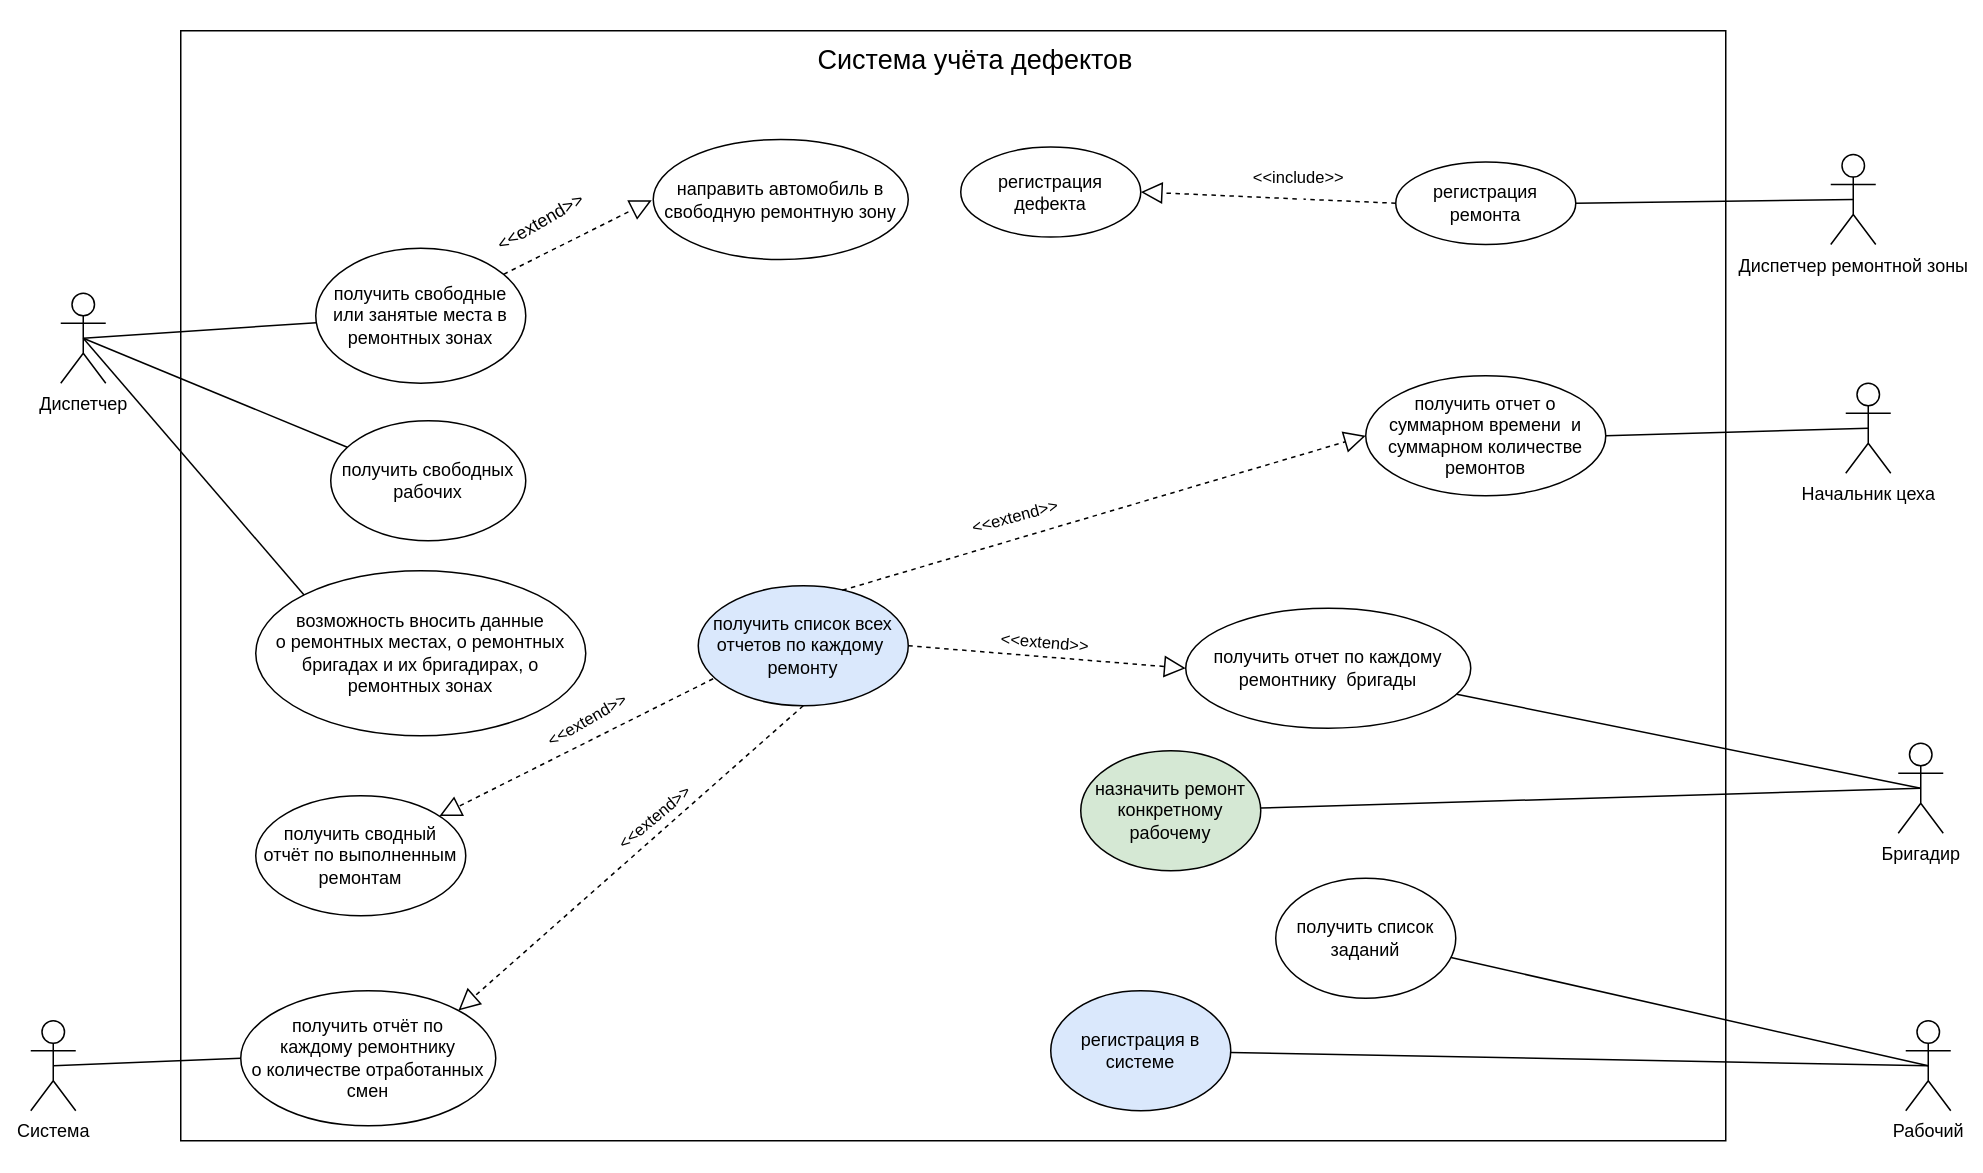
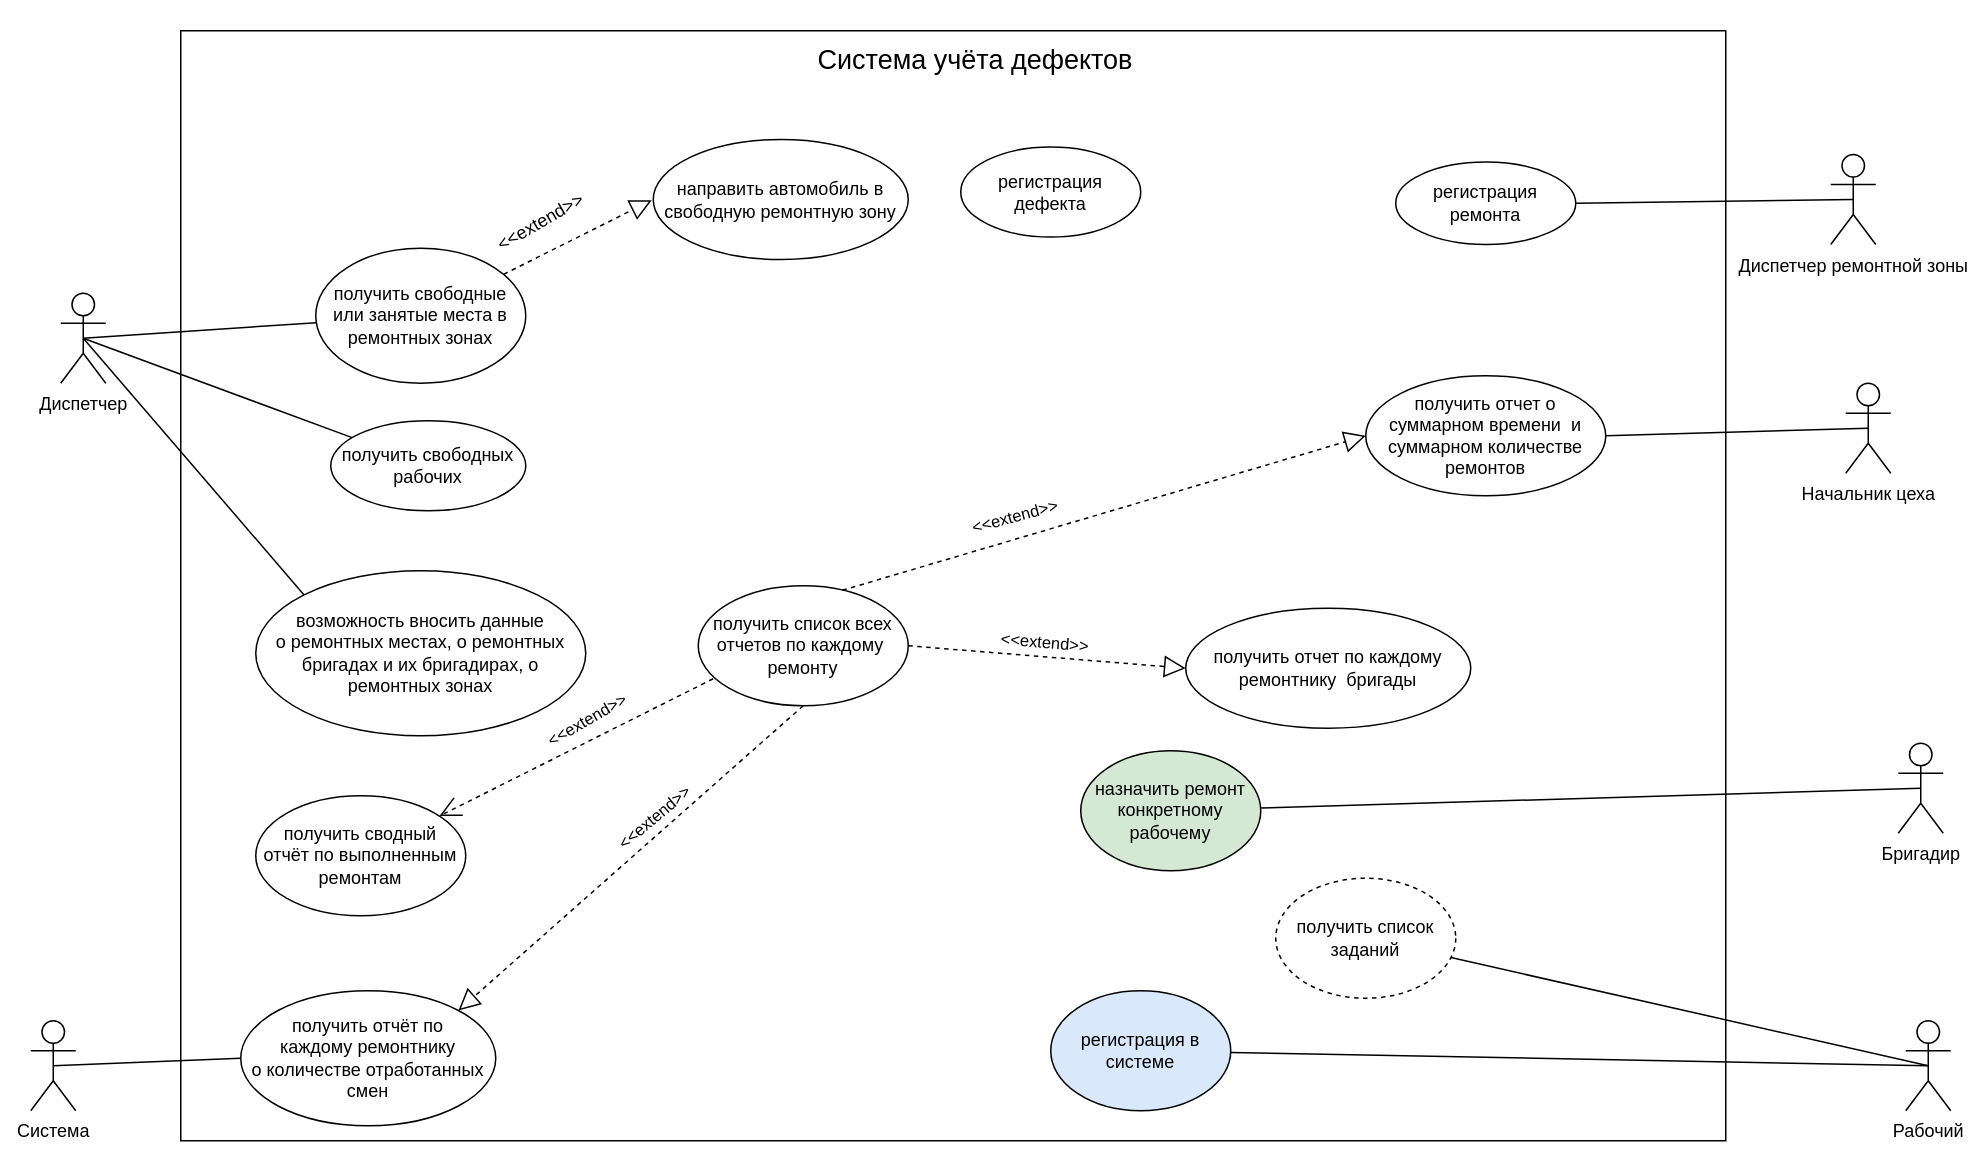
  <mxCell id="0" />
  <mxCell id="1" parent="0" />
  <mxCell id="2" value="Рабочий" style="shape=umlActor;verticalLabelPosition=bottom;labelBackgroundColor=#ffffff;verticalAlign=top;html=1;outlineConnect=0;" vertex="1" parent="1"><mxGeometry x="1270" y="680" width="30" height="60" as="geometry" /></mxCell>
  <mxCell id="3" value="" style="rounded=0;whiteSpace=wrap;html=1;" vertex="1" parent="1"><mxGeometry x="120" y="20" width="1030" height="740" as="geometry" /></mxCell>
  <mxCell id="4" value="регистрация в системе" style="ellipse;whiteSpace=wrap;html=1;fillColor=#dae8fc;" vertex="1" parent="1"><mxGeometry x="700" y="660" width="120" height="80" as="geometry" /></mxCell>
- <mxCell id="5" value="получить список заданий" style="ellipse;whiteSpace=wrap;html=1;" vertex="1" parent="1"><mxGeometry x="850" y="585" width="120" height="80" as="geometry" /></mxCell>
+ <mxCell id="5" value="получить список заданий" style="ellipse;whiteSpace=wrap;html=1;dashed=1;" vertex="1" parent="1"><mxGeometry x="850" y="585" width="120" height="80" as="geometry" /></mxCell>
  <mxCell id="6" value="" style="endArrow=none;html=1;exitX=0.5;exitY=0.5;exitDx=0;exitDy=0;exitPerimeter=0;" edge="1" parent="1" source="2" target="5"><mxGeometry width="50" height="50" relative="1" as="geometry"><mxPoint x="460" y="730" as="sourcePoint" /><mxPoint x="510" y="680" as="targetPoint" /></mxGeometry></mxCell>
  <mxCell id="7" value="" style="endArrow=none;html=1;exitX=0.5;exitY=0.5;exitDx=0;exitDy=0;exitPerimeter=0;" edge="1" parent="1" source="2" target="4"><mxGeometry width="50" height="50" relative="1" as="geometry"><mxPoint x="460" y="730" as="sourcePoint" /><mxPoint x="510" y="680" as="targetPoint" /></mxGeometry></mxCell>
  <mxCell id="8" value="Диспетчер" style="shape=umlActor;verticalLabelPosition=bottom;labelBackgroundColor=#ffffff;verticalAlign=top;html=1;outlineConnect=0;" vertex="1" parent="1"><mxGeometry x="40" y="195" width="30" height="60" as="geometry" /></mxCell>
  <mxCell id="9" value="получить свободные или занятые места в ремонтных зонах" style="ellipse;whiteSpace=wrap;html=1;" vertex="1" parent="1"><mxGeometry x="210" y="165" width="140" height="90" as="geometry" /></mxCell>
  <mxCell id="10" value="" style="resizable=0;html=1;align=right;verticalAlign=bottom;labelBackgroundColor=#ffffff;fontSize=10;" connectable="0" vertex="1" parent="1"><mxGeometry x="299.5" y="255" as="geometry" /></mxCell>
- <mxCell id="11" value="получить свободных рабочих" style="ellipse;whiteSpace=wrap;html=1;" vertex="1" parent="1"><mxGeometry x="220" y="280" width="130" height="80" as="geometry" /></mxCell>
+ <mxCell id="11" value="получить свободных рабочих" style="ellipse;whiteSpace=wrap;html=1;" vertex="1" parent="1"><mxGeometry x="220" y="280" width="130" height="60" as="geometry" /></mxCell>
  <mxCell id="12" value="" style="resizable=0;html=1;align=left;verticalAlign=bottom;labelBackgroundColor=#ffffff;fontSize=10;" connectable="0" vertex="1" parent="1"><mxGeometry x="300.04" y="360" as="geometry" /></mxCell>
  <mxCell id="13" value="&amp;lt;&amp;lt;extend&amp;gt;&amp;gt;" style="text;html=1;strokeColor=none;fillColor=none;align=center;verticalAlign=middle;whiteSpace=wrap;rounded=0;rotation=-30;" vertex="1" parent="1"><mxGeometry x="320" y="137.5" width="80" height="20" as="geometry" /></mxCell>
  <mxCell id="14" value="направить автомобиль в свободную ремонтную зону" style="ellipse;whiteSpace=wrap;html=1;" vertex="1" parent="1"><mxGeometry x="435" y="92.5" width="170" height="80" as="geometry" /></mxCell>
  <mxCell id="15" value="" style="endArrow=block;dashed=1;endFill=0;endSize=12;html=1;" edge="1" parent="1" source="9"><mxGeometry width="160" relative="1" as="geometry"><mxPoint x="450" y="390" as="sourcePoint" /><mxPoint x="434" y="133" as="targetPoint" /></mxGeometry></mxCell>
  <mxCell id="16" value="&lt;div&gt;возможность вносить данные&lt;/div&gt;&lt;div&gt;о ремонтных местах, о ремонтных бригадах и их бригадирах, о ремонтных зонах&lt;br&gt;&lt;/div&gt;" style="ellipse;whiteSpace=wrap;html=1;" vertex="1" parent="1"><mxGeometry x="170" y="380" width="220" height="110" as="geometry" /></mxCell>
  <mxCell id="17" value="" style="endArrow=none;html=1;entryX=0.5;entryY=0.5;entryDx=0;entryDy=0;entryPerimeter=0;exitX=0;exitY=0;exitDx=0;exitDy=0;" edge="1" parent="1" source="16" target="8"><mxGeometry width="50" height="50" relative="1" as="geometry"><mxPoint x="500" y="420" as="sourcePoint" /><mxPoint x="550" y="370" as="targetPoint" /></mxGeometry></mxCell>
  <mxCell id="18" value="" style="endArrow=none;html=1;exitX=0.5;exitY=0.5;exitDx=0;exitDy=0;exitPerimeter=0;" edge="1" parent="1" source="8" target="11"><mxGeometry width="50" height="50" relative="1" as="geometry"><mxPoint x="500" y="420" as="sourcePoint" /><mxPoint x="550" y="370" as="targetPoint" /></mxGeometry></mxCell>
  <mxCell id="19" value="" style="endArrow=none;html=1;exitX=0.5;exitY=0.5;exitDx=0;exitDy=0;exitPerimeter=0;" edge="1" parent="1" source="8" target="9"><mxGeometry width="50" height="50" relative="1" as="geometry"><mxPoint x="80" y="210" as="sourcePoint" /><mxPoint x="550" y="370" as="targetPoint" /></mxGeometry></mxCell>
  <mxCell id="20" value="&lt;div&gt;получить сводный &lt;br&gt;&lt;/div&gt;&lt;div&gt;отчёт по выполненным ремонтам&lt;br&gt;&lt;/div&gt;" style="ellipse;whiteSpace=wrap;html=1;" vertex="1" parent="1"><mxGeometry x="170" y="530" width="140" height="80" as="geometry" /></mxCell>
  <mxCell id="21" value="Система" style="shape=umlActor;verticalLabelPosition=bottom;labelBackgroundColor=#ffffff;verticalAlign=top;html=1;outlineConnect=0;" vertex="1" parent="1"><mxGeometry x="20" y="680" width="30" height="60" as="geometry" /></mxCell>
  <mxCell id="22" value="&lt;div&gt;получить отчёт по &lt;br&gt;&lt;/div&gt;&lt;div&gt;каждому ремонтнику&lt;/div&gt;&lt;div&gt;о количестве отработанных смен&lt;br&gt;&lt;/div&gt;" style="ellipse;whiteSpace=wrap;html=1;" vertex="1" parent="1"><mxGeometry x="160" y="660" width="170" height="90" as="geometry" /></mxCell>
  <mxCell id="23" value="" style="endArrow=none;html=1;entryX=0;entryY=0.5;entryDx=0;entryDy=0;exitX=0.5;exitY=0.5;exitDx=0;exitDy=0;exitPerimeter=0;" edge="1" parent="1" source="21" target="22"><mxGeometry width="50" height="50" relative="1" as="geometry"><mxPoint x="420" y="640" as="sourcePoint" /><mxPoint x="470" y="590" as="targetPoint" /></mxGeometry></mxCell>
  <mxCell id="24" value="Начальник цеха" style="shape=umlActor;verticalLabelPosition=bottom;labelBackgroundColor=#ffffff;verticalAlign=top;html=1;outlineConnect=0;" vertex="1" parent="1"><mxGeometry x="1230" y="255" width="30" height="60" as="geometry" /></mxCell>
  <mxCell id="25" value="регистрация дефекта" style="ellipse;whiteSpace=wrap;html=1;" vertex="1" parent="1"><mxGeometry x="640" y="97.5" width="120" height="60" as="geometry" /></mxCell>
  <mxCell id="26" value="получить отчет о суммарном времени&amp;nbsp; и суммарном количестве ремонтов" style="ellipse;whiteSpace=wrap;html=1;" vertex="1" parent="1"><mxGeometry x="910" y="250" width="160" height="80" as="geometry" /></mxCell>
  <mxCell id="27" value="Бригадир" style="shape=umlActor;verticalLabelPosition=bottom;labelBackgroundColor=#ffffff;verticalAlign=top;html=1;outlineConnect=0;" vertex="1" parent="1"><mxGeometry x="1265" y="495" width="30" height="60" as="geometry" /></mxCell>
  <mxCell id="28" value="&lt;div&gt;назначить ремонт &lt;br&gt;&lt;/div&gt;&lt;div&gt;конкретному рабочему&lt;br&gt;&lt;/div&gt;" style="ellipse;whiteSpace=wrap;html=1;fillColor=#d5e8d4;" vertex="1" parent="1"><mxGeometry x="720" y="500" width="120" height="80" as="geometry" /></mxCell>
  <mxCell id="29" value="получить отчет по каждому ремонтнику&amp;nbsp; бригады" style="ellipse;whiteSpace=wrap;html=1;" vertex="1" parent="1"><mxGeometry x="790" y="405" width="190" height="80" as="geometry" /></mxCell>
  <mxCell id="30" value="Диспетчер ремонтной зоны" style="shape=umlActor;verticalLabelPosition=bottom;labelBackgroundColor=#ffffff;verticalAlign=top;html=1;" vertex="1" parent="1"><mxGeometry x="1220" y="102.5" width="30" height="60" as="geometry" /></mxCell>
  <mxCell id="31" value="регистрация ремонта" style="ellipse;whiteSpace=wrap;html=1;" vertex="1" parent="1"><mxGeometry x="930" y="107.5" width="120" height="55" as="geometry" /></mxCell>
- <mxCell id="32" value="" style="endArrow=block;dashed=1;endFill=0;endSize=12;html=1;exitX=0;exitY=0.5;exitDx=0;exitDy=0;entryX=1;entryY=0.5;entryDx=0;entryDy=0;" edge="1" parent="1" source="31" target="25"><mxGeometry width="160" relative="1" as="geometry"><mxPoint x="790" y="190" as="sourcePoint" /><mxPoint x="640" y="133" as="targetPoint" /></mxGeometry></mxCell>
- <mxCell id="33" value="&amp;nbsp;" style="edgeLabel;html=1;align=center;verticalAlign=middle;resizable=0;points=[];" vertex="1" connectable="0" parent="32"><mxGeometry x="-0.25" relative="1" as="geometry"><mxPoint as="offset" /></mxGeometry></mxCell>
- <mxCell id="34" value="&amp;lt;&amp;lt;include&amp;gt;&amp;gt;" style="edgeLabel;html=1;align=center;verticalAlign=middle;resizable=0;points=[];" vertex="1" connectable="0" parent="32"><mxGeometry x="-0.226" y="1" relative="1" as="geometry"><mxPoint y="-15.22" as="offset" /></mxGeometry></mxCell>
  <mxCell id="35" value="" style="endArrow=none;html=1;entryX=0.5;entryY=0.5;entryDx=0;entryDy=0;entryPerimeter=0;exitX=1;exitY=0.5;exitDx=0;exitDy=0;" edge="1" parent="1" source="31" target="30"><mxGeometry width="50" height="50" relative="1" as="geometry"><mxPoint x="850" y="220" as="sourcePoint" /><mxPoint x="900" y="170" as="targetPoint" /></mxGeometry></mxCell>
  <mxCell id="36" value="" style="endArrow=none;html=1;entryX=0.5;entryY=0.5;entryDx=0;entryDy=0;entryPerimeter=0;" edge="1" parent="1" source="28" target="27"><mxGeometry width="50" height="50" relative="1" as="geometry"><mxPoint x="650" y="540" as="sourcePoint" /><mxPoint x="700" y="490" as="targetPoint" /></mxGeometry></mxCell>
- <mxCell id="37" value="получить список всех отчетов по каждому&amp;nbsp; ремонту" style="ellipse;whiteSpace=wrap;html=1;fillColor=#dae8fc;" vertex="1" parent="1"><mxGeometry x="465" y="390" width="140" height="80" as="geometry" /></mxCell>
+ <mxCell id="37" value="получить список всех отчетов по каждому&amp;nbsp; ремонту" style="ellipse;whiteSpace=wrap;html=1;" vertex="1" parent="1"><mxGeometry x="465" y="390" width="140" height="80" as="geometry" /></mxCell>
  <mxCell id="38" value="" style="endArrow=block;dashed=1;endFill=0;endSize=12;html=1;entryX=0;entryY=0.5;entryDx=0;entryDy=0;exitX=0.686;exitY=0.038;exitDx=0;exitDy=0;exitPerimeter=0;" edge="1" parent="1" source="37" target="26"><mxGeometry width="160" relative="1" as="geometry"><mxPoint x="760" y="350" as="sourcePoint" /><mxPoint x="920" y="350" as="targetPoint" /></mxGeometry></mxCell>
  <mxCell id="39" value="&amp;lt;&amp;lt;extend&amp;gt;&amp;gt;" style="edgeLabel;html=1;align=center;verticalAlign=middle;resizable=0;points=[];rotation=-15;" vertex="1" connectable="0" parent="38"><mxGeometry x="-0.341" y="1" relative="1" as="geometry"><mxPoint y="-14.71" as="offset" /></mxGeometry></mxCell>
  <mxCell id="40" value="" style="endArrow=block;dashed=1;endFill=0;endSize=12;html=1;entryX=0;entryY=0.5;entryDx=0;entryDy=0;exitX=1;exitY=0.5;exitDx=0;exitDy=0;" edge="1" parent="1" source="37" target="29"><mxGeometry width="160" relative="1" as="geometry"><mxPoint x="760" y="350" as="sourcePoint" /><mxPoint x="920" y="350" as="targetPoint" /></mxGeometry></mxCell>
  <mxCell id="41" value="&amp;lt;&amp;lt;extend&amp;gt;&amp;gt;" style="edgeLabel;html=1;align=center;verticalAlign=middle;resizable=0;points=[];rotation=5;" vertex="1" connectable="0" parent="40"><mxGeometry x="-0.195" relative="1" as="geometry"><mxPoint x="16.12" y="-9.05" as="offset" /></mxGeometry></mxCell>
- <mxCell id="42" value="" style="endArrow=none;html=1;exitX=0.5;exitY=0.5;exitDx=0;exitDy=0;exitPerimeter=0;" edge="1" parent="1" source="27" target="29"><mxGeometry width="50" height="50" relative="1" as="geometry"><mxPoint x="810" y="450" as="sourcePoint" /><mxPoint x="1000" y="540" as="targetPoint" /></mxGeometry></mxCell>
  <mxCell id="43" value="" style="endArrow=none;html=1;entryX=0.5;entryY=0.5;entryDx=0;entryDy=0;entryPerimeter=0;exitX=1;exitY=0.5;exitDx=0;exitDy=0;" edge="1" parent="1" source="26" target="24"><mxGeometry width="50" height="50" relative="1" as="geometry"><mxPoint x="810" y="450" as="sourcePoint" /><mxPoint x="860" y="400" as="targetPoint" /></mxGeometry></mxCell>
  <mxCell id="44" value="" style="endArrow=block;dashed=1;endFill=0;endSize=12;html=1;exitX=0.5;exitY=1;exitDx=0;exitDy=0;entryX=1;entryY=0;entryDx=0;entryDy=0;" edge="1" parent="1" source="37" target="22"><mxGeometry width="160" relative="1" as="geometry"><mxPoint x="594.497" y="388.284" as="sourcePoint" /><mxPoint x="740" y="445" as="targetPoint" /></mxGeometry></mxCell>
  <mxCell id="45" value="&amp;lt;&amp;lt;extend&amp;gt;&amp;gt;" style="edgeLabel;html=1;align=center;verticalAlign=middle;resizable=0;points=[];rotation=-30;" vertex="1" connectable="0" parent="44"><mxGeometry x="-0.195" relative="1" as="geometry"><mxPoint x="-52.84" y="-71.45" as="offset" /></mxGeometry></mxCell>
- <mxCell id="46" value="" style="endArrow=block;dashed=1;endFill=0;endSize=12;html=1;exitX=0.071;exitY=0.775;exitDx=0;exitDy=0;exitPerimeter=0;" edge="1" parent="1" source="37" target="20"><mxGeometry width="160" relative="1" as="geometry"><mxPoint x="500" y="560" as="sourcePoint" /><mxPoint x="660" y="560" as="targetPoint" /></mxGeometry></mxCell>
+ <mxCell id="46" value="" style="endArrow=open;dashed=1;endFill=0;endSize=12;html=1;exitX=0.071;exitY=0.775;exitDx=0;exitDy=0;exitPerimeter=0;" edge="1" parent="1" source="37" target="20"><mxGeometry width="160" relative="1" as="geometry"><mxPoint x="500" y="560" as="sourcePoint" /><mxPoint x="660" y="560" as="targetPoint" /></mxGeometry></mxCell>
  <mxCell id="47" value="&amp;lt;&amp;lt;extend&amp;gt;&amp;gt;" style="edgeLabel;html=1;align=center;verticalAlign=middle;resizable=0;points=[];rotation=-40;" vertex="1" connectable="0" parent="1"><mxGeometry x="434.996" y="545.004" as="geometry" /></mxCell>
  <mxCell id="48" value="&lt;font style=&quot;font-size: 18px&quot;&gt;Система учёта дефектов&lt;/font&gt;" style="text;html=1;strokeColor=none;fillColor=none;align=center;verticalAlign=middle;whiteSpace=wrap;rounded=0;" vertex="1" parent="1"><mxGeometry x="520" y="30" width="260" height="20" as="geometry" /></mxCell>
